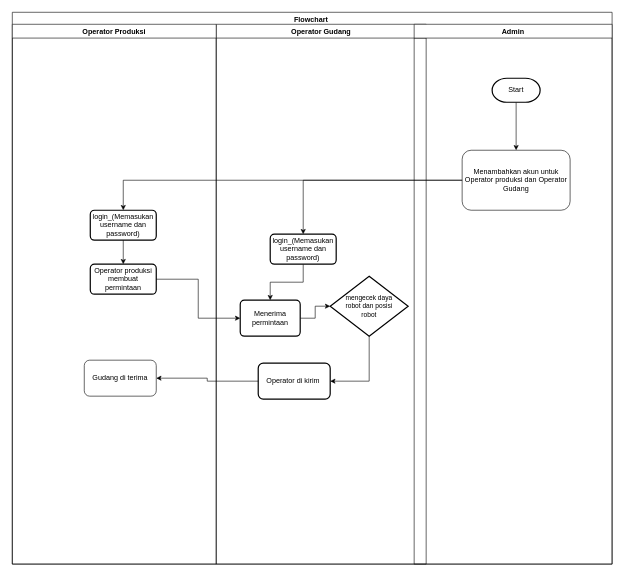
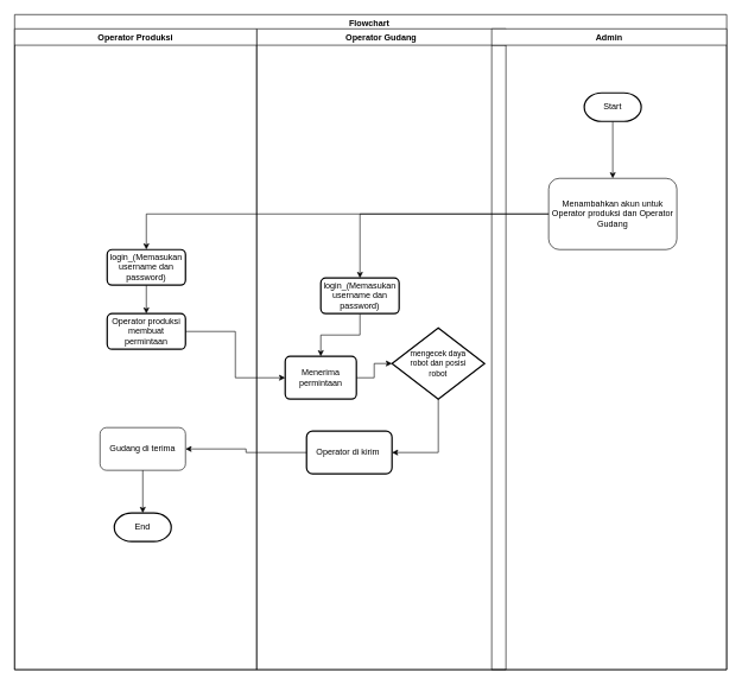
  <mxCell id="0" />
  <mxCell id="1" parent="0" />
  <mxCell id="2" value="Flowchart&amp;nbsp;" style="swimlane;whiteSpace=wrap;html=1;" parent="1" vertex="1"><mxGeometry x="20" y="20" width="1000" height="920" as="geometry" /></mxCell>
  <mxCell id="3" value="Operator Gudang" style="swimlane;whiteSpace=wrap;html=1;" parent="2" vertex="1"><mxGeometry x="340" y="20" width="350" height="900" as="geometry" /></mxCell>
  <mxCell id="4" value="" style="edgeStyle=orthogonalEdgeStyle;rounded=0;orthogonalLoop=1;jettySize=auto;html=1;entryX=0;entryY=0.5;entryDx=0;entryDy=0;entryPerimeter=0;" edge="1" parent="3" source="5" target="10"><mxGeometry relative="1" as="geometry"><mxPoint x="189.982" y="485.053" as="targetPoint" /></mxGeometry></mxCell>
  <mxCell id="5" value="Menerima permintaan" style="rounded=1;whiteSpace=wrap;html=1;absoluteArcSize=1;arcSize=14;strokeWidth=2;" parent="3" vertex="1"><mxGeometry x="40" y="460" width="100" height="60" as="geometry" /></mxCell>
  <mxCell id="6" value="Operator di kirim&amp;nbsp;" style="whiteSpace=wrap;html=1;rounded=1;arcSize=14;strokeWidth=2;" vertex="1" parent="3"><mxGeometry x="70" y="565" width="120" height="60" as="geometry" /></mxCell>
  <mxCell id="7" style="edgeStyle=orthogonalEdgeStyle;rounded=0;orthogonalLoop=1;jettySize=auto;html=1;entryX=1;entryY=0.5;entryDx=0;entryDy=0;exitX=0.5;exitY=1;exitDx=0;exitDy=0;exitPerimeter=0;" edge="1" parent="3" source="10" target="6"><mxGeometry relative="1" as="geometry"><mxPoint x="220.0" y="625" as="targetPoint" /><mxPoint x="240.0" y="515" as="sourcePoint" /></mxGeometry></mxCell>
  <mxCell id="8" style="edgeStyle=orthogonalEdgeStyle;rounded=0;orthogonalLoop=1;jettySize=auto;html=1;entryX=0.5;entryY=0;entryDx=0;entryDy=0;" edge="1" parent="3" source="9" target="5"><mxGeometry relative="1" as="geometry" /></mxCell>
  <mxCell id="9" value="login_(Memasukan username dan password)" style="rounded=1;whiteSpace=wrap;html=1;absoluteArcSize=1;arcSize=14;strokeWidth=2;" vertex="1" parent="3"><mxGeometry x="90" y="350" width="110" height="50" as="geometry" /></mxCell>
  <mxCell id="10" value="&lt;font style=&quot;font-size: 11px;&quot;&gt;mengecek daya&lt;br style=&quot;border-color: var(--border-color);&quot;&gt;robot dan posisi&lt;br style=&quot;border-color: var(--border-color);&quot;&gt;robot&lt;/font&gt;" style="strokeWidth=2;html=1;shape=mxgraph.flowchart.decision;whiteSpace=wrap;" vertex="1" parent="3"><mxGeometry x="190" y="420" width="130" height="100" as="geometry" /></mxCell>
  <mxCell id="11" value="Admin" style="swimlane;whiteSpace=wrap;html=1;" parent="2" vertex="1"><mxGeometry x="670" y="20" width="330" height="900" as="geometry" /></mxCell>
  <mxCell id="12" value="Menambahkan akun untuk Operator produksi dan Operator Gudang" style="rounded=1;whiteSpace=wrap;html=1;" vertex="1" parent="11"><mxGeometry x="80" y="210" width="180" height="100" as="geometry" /></mxCell>
  <mxCell id="13" style="edgeStyle=orthogonalEdgeStyle;rounded=0;orthogonalLoop=1;jettySize=auto;html=1;exitX=0.5;exitY=1;exitDx=0;exitDy=0;exitPerimeter=0;entryX=0.5;entryY=0;entryDx=0;entryDy=0;" edge="1" parent="11" source="14" target="12"><mxGeometry relative="1" as="geometry" /></mxCell>
  <mxCell id="14" value="Start" style="strokeWidth=2;html=1;shape=mxgraph.flowchart.terminator;whiteSpace=wrap;" vertex="1" parent="11"><mxGeometry x="130" y="90" width="80" height="40" as="geometry" /></mxCell>
  <mxCell id="15" style="edgeStyle=orthogonalEdgeStyle;rounded=0;orthogonalLoop=1;jettySize=auto;html=1;entryX=0.5;entryY=0;entryDx=0;entryDy=0;" edge="1" parent="2" source="12" target="9"><mxGeometry relative="1" as="geometry" /></mxCell>
  <mxCell id="16" value="Operator Produksi" style="swimlane;whiteSpace=wrap;html=1;" parent="1" vertex="1"><mxGeometry x="20" y="40" width="340" height="900" as="geometry" /></mxCell>
  <mxCell id="17" value="Operator produksi membuat permintaan" style="rounded=1;whiteSpace=wrap;html=1;absoluteArcSize=1;arcSize=14;strokeWidth=2;" parent="16" vertex="1"><mxGeometry x="130" y="400" width="110" height="50" as="geometry" /></mxCell>
  <mxCell id="18" value="login_(Memasukan username dan password)" style="rounded=1;whiteSpace=wrap;html=1;absoluteArcSize=1;arcSize=14;strokeWidth=2;" vertex="1" parent="16"><mxGeometry x="130" y="310" width="110" height="50" as="geometry" /></mxCell>
  <mxCell id="19" style="edgeStyle=orthogonalEdgeStyle;rounded=0;orthogonalLoop=1;jettySize=auto;html=1;entryX=0.5;entryY=0;entryDx=0;entryDy=0;" edge="1" parent="16" source="18" target="17"><mxGeometry relative="1" as="geometry" /></mxCell>
+ <mxCell id="20" value="End" style="strokeWidth=2;html=1;shape=mxgraph.flowchart.terminator;whiteSpace=wrap;" vertex="1" parent="16"><mxGeometry x="140" y="680" width="80" height="40" as="geometry" /></mxCell>
  <mxCell id="21" style="edgeStyle=orthogonalEdgeStyle;rounded=0;orthogonalLoop=1;jettySize=auto;html=1;entryX=0;entryY=0.5;entryDx=0;entryDy=0;" edge="1" parent="1" source="17" target="5"><mxGeometry relative="1" as="geometry" /></mxCell>
  <mxCell id="22" value="Gudang di terima" style="rounded=1;whiteSpace=wrap;html=1;" vertex="1" parent="1"><mxGeometry x="140" y="600" width="120" height="60" as="geometry" /></mxCell>
  <mxCell id="23" style="edgeStyle=orthogonalEdgeStyle;rounded=0;orthogonalLoop=1;jettySize=auto;html=1;" edge="1" parent="1" source="6" target="22"><mxGeometry relative="1" as="geometry"><mxPoint x="200" y="630" as="targetPoint" /></mxGeometry></mxCell>
  <mxCell id="24" style="edgeStyle=orthogonalEdgeStyle;rounded=0;orthogonalLoop=1;jettySize=auto;html=1;exitX=0;exitY=0.5;exitDx=0;exitDy=0;entryX=0.5;entryY=0;entryDx=0;entryDy=0;" edge="1" parent="1" source="12" target="18"><mxGeometry relative="1" as="geometry"><mxPoint x="705" y="270" as="sourcePoint" /><mxPoint x="195" y="345" as="targetPoint" /></mxGeometry></mxCell>
+ <mxCell id="25" style="edgeStyle=orthogonalEdgeStyle;rounded=0;orthogonalLoop=1;jettySize=auto;html=1;exitX=0.5;exitY=1;exitDx=0;exitDy=0;entryX=0.5;entryY=0;entryDx=0;entryDy=0;entryPerimeter=0;" edge="1" parent="1" source="22" target="20"><mxGeometry relative="1" as="geometry" /></mxCell>
